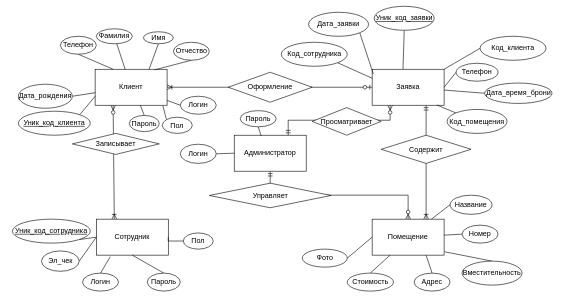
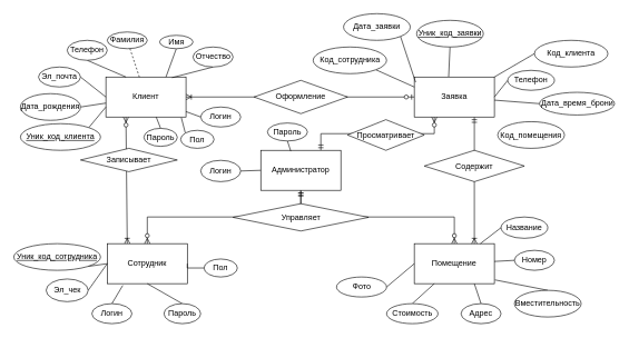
  <mxCell id="0" />
  <mxCell id="1" parent="0" />
  <mxCell id="2" style="rounded=0;orthogonalLoop=1;jettySize=auto;html=1;exitX=0.25;exitY=1;exitDx=0;exitDy=0;entryX=0.25;entryY=0;entryDx=0;entryDy=0;startArrow=ERzeroToMany;startFill=1;endArrow=ERoneToMany;endFill=0;" parent="1" source="4" target="5" edge="1"><mxGeometry relative="1" as="geometry" /></mxCell>
  <mxCell id="3" style="edgeStyle=orthogonalEdgeStyle;rounded=0;orthogonalLoop=1;jettySize=auto;html=1;exitX=1;exitY=0.5;exitDx=0;exitDy=0;startArrow=ERoneToMany;startFill=0;endArrow=ERzeroToOne;endFill=1;" parent="1" source="4" target="12" edge="1"><mxGeometry relative="1" as="geometry" /></mxCell>
  <mxCell id="4" value="Клиент" style="rounded=0;whiteSpace=wrap;html=1;" parent="1" vertex="1"><mxGeometry x="158" y="115" width="120" height="60" as="geometry" /></mxCell>
  <mxCell id="5" value="Сотрудник" style="rounded=0;whiteSpace=wrap;html=1;" parent="1" vertex="1"><mxGeometry x="160" y="365" width="120" height="60" as="geometry" /></mxCell>
  <mxCell id="6" style="edgeStyle=orthogonalEdgeStyle;rounded=0;orthogonalLoop=1;jettySize=auto;html=1;exitX=0.5;exitY=1;exitDx=0;exitDy=0;entryX=0.5;entryY=0;entryDx=0;entryDy=0;startArrow=ERmandOne;startFill=0;endArrow=ERzeroToMany;endFill=1;" parent="1" source="9" target="10" edge="1"><mxGeometry relative="1" as="geometry" /></mxCell>
+ <mxCell id="7" style="edgeStyle=orthogonalEdgeStyle;rounded=0;orthogonalLoop=1;jettySize=auto;html=1;exitX=0.5;exitY=1;exitDx=0;exitDy=0;entryX=0.5;entryY=0;entryDx=0;entryDy=0;startArrow=ERmandOne;startFill=0;endArrow=ERzeroToMany;endFill=1;" parent="1" source="9" target="5" edge="1"><mxGeometry relative="1" as="geometry" /></mxCell>
  <mxCell id="8" style="edgeStyle=orthogonalEdgeStyle;rounded=0;orthogonalLoop=1;jettySize=auto;html=1;exitX=0.75;exitY=0;exitDx=0;exitDy=0;entryX=0.25;entryY=1;entryDx=0;entryDy=0;startArrow=ERmandOne;startFill=0;endArrow=ERzeroToMany;endFill=1;" parent="1" source="9" target="12" edge="1"><mxGeometry relative="1" as="geometry" /></mxCell>
  <mxCell id="9" value="Администратор" style="rounded=0;whiteSpace=wrap;html=1;" parent="1" vertex="1"><mxGeometry x="390" y="225" width="120" height="60" as="geometry" /></mxCell>
  <mxCell id="10" value="Помещение" style="rounded=0;whiteSpace=wrap;html=1;" parent="1" vertex="1"><mxGeometry x="620" y="365" width="120" height="60" as="geometry" /></mxCell>
  <mxCell id="11" style="edgeStyle=orthogonalEdgeStyle;rounded=0;orthogonalLoop=1;jettySize=auto;html=1;exitX=0.75;exitY=1;exitDx=0;exitDy=0;entryX=0.75;entryY=0;entryDx=0;entryDy=0;startArrow=ERmandOne;startFill=0;endArrow=ERoneToMany;endFill=0;" parent="1" source="12" target="10" edge="1"><mxGeometry relative="1" as="geometry" /></mxCell>
  <mxCell id="12" value="Заявка" style="rounded=0;whiteSpace=wrap;html=1;" parent="1" vertex="1"><mxGeometry x="620" y="115" width="120" height="60" as="geometry" /></mxCell>
  <mxCell id="13" value="Содержит" style="rhombus;whiteSpace=wrap;html=1;" parent="1" vertex="1"><mxGeometry x="635" y="225" width="150" height="47" as="geometry" /></mxCell>
  <mxCell id="14" value="Записывает" style="rhombus;whiteSpace=wrap;html=1;" parent="1" vertex="1"><mxGeometry y="222" width="145" height="35" as="geometry" x="120" /></mxCell>
  <mxCell id="15" value="Управляет" style="rhombus;whiteSpace=wrap;html=1;" parent="1" vertex="1"><mxGeometry x="348.5" y="305" width="203" height="41" as="geometry" /></mxCell>
  <mxCell id="16" value="Просматривает" style="rhombus;whiteSpace=wrap;html=1;" parent="1" vertex="1"><mxGeometry x="520" y="179" width="115" height="46" as="geometry" /></mxCell>
  <mxCell id="17" value="Оформление" style="rhombus;whiteSpace=wrap;html=1;" parent="1" vertex="1"><mxGeometry x="380" y="120" width="140" height="50" as="geometry" /></mxCell>
- <mxCell id="18" value="" style="edgeStyle=none;rounded=0;orthogonalLoop=1;jettySize=auto;html=1;startArrow=none;startFill=0;endArrow=none;endFill=0;" parent="1" source="19" target="4" edge="1"><mxGeometry relative="1" as="geometry" /></mxCell>
+ <mxCell id="18" value="" style="edgeStyle=none;rounded=0;orthogonalLoop=1;jettySize=auto;html=1;startArrow=none;startFill=0;endArrow=none;endFill=0;dashed=1;" parent="1" source="19" target="4" edge="1"><mxGeometry relative="1" as="geometry" /></mxCell>
  <mxCell id="19" value="Фамилия" style="ellipse;whiteSpace=wrap;html=1;" parent="1" vertex="1"><mxGeometry x="160" y="47.5" width="60" height="25" as="geometry" /></mxCell>
  <mxCell id="20" style="edgeStyle=none;rounded=0;orthogonalLoop=1;jettySize=auto;html=1;exitX=0.5;exitY=1;exitDx=0;exitDy=0;entryX=0.75;entryY=0;entryDx=0;entryDy=0;startArrow=none;startFill=0;endArrow=none;endFill=0;" parent="1" source="21" target="4" edge="1"><mxGeometry relative="1" as="geometry" /></mxCell>
  <mxCell id="21" value="Имя" style="ellipse;whiteSpace=wrap;html=1;" parent="1" vertex="1"><mxGeometry x="238.5" y="52.5" width="50" height="20" as="geometry" /></mxCell>
  <mxCell id="22" style="edgeStyle=none;rounded=0;orthogonalLoop=1;jettySize=auto;html=1;exitX=0.5;exitY=1;exitDx=0;exitDy=0;entryX=0.825;entryY=0.017;entryDx=0;entryDy=0;entryPerimeter=0;startArrow=none;startFill=0;endArrow=none;endFill=0;" parent="1" source="23" target="4" edge="1"><mxGeometry relative="1" as="geometry" /></mxCell>
  <mxCell id="23" value="Отчество" style="ellipse;whiteSpace=wrap;html=1;" parent="1" vertex="1"><mxGeometry x="288.5" y="70" width="60" height="30" as="geometry" /></mxCell>
  <mxCell id="24" style="edgeStyle=none;rounded=0;orthogonalLoop=1;jettySize=auto;html=1;exitX=0.5;exitY=0;exitDx=0;exitDy=0;entryX=0.5;entryY=1;entryDx=0;entryDy=0;startArrow=none;startFill=0;endArrow=none;endFill=0;" parent="1" source="25" target="5" edge="1"><mxGeometry relative="1" as="geometry" /></mxCell>
  <mxCell id="25" value="Пароль" style="ellipse;whiteSpace=wrap;html=1;" parent="1" vertex="1"><mxGeometry x="245" y="455" width="55" height="30" as="geometry" /></mxCell>
  <mxCell id="26" style="edgeStyle=none;rounded=0;orthogonalLoop=1;jettySize=auto;html=1;exitX=0.5;exitY=0;exitDx=0;exitDy=0;entryX=0.194;entryY=1.043;entryDx=0;entryDy=0;entryPerimeter=0;startArrow=none;startFill=0;endArrow=none;endFill=0;" parent="1" source="27" target="5" edge="1"><mxGeometry relative="1" as="geometry" /></mxCell>
  <mxCell id="27" value="Логин" style="ellipse;whiteSpace=wrap;html=1;" parent="1" vertex="1"><mxGeometry x="137" y="455" width="60" height="30" as="geometry" /></mxCell>
  <mxCell id="28" style="edgeStyle=none;rounded=0;orthogonalLoop=1;jettySize=auto;html=1;exitX=0.5;exitY=1;exitDx=0;exitDy=0;entryX=0.25;entryY=0;entryDx=0;entryDy=0;startArrow=none;startFill=0;endArrow=none;endFill=0;" parent="1" source="29" target="4" edge="1"><mxGeometry relative="1" as="geometry" /></mxCell>
  <mxCell id="29" value="Телефон" style="ellipse;whiteSpace=wrap;html=1;" parent="1" vertex="1"><mxGeometry x="100" y="60" width="60" height="30" as="geometry" /></mxCell>
  <mxCell id="30" style="edgeStyle=none;rounded=0;orthogonalLoop=1;jettySize=auto;html=1;exitX=0;exitY=0.5;exitDx=0;exitDy=0;entryX=1;entryY=0.5;entryDx=0;entryDy=0;startArrow=none;startFill=0;endArrow=none;endFill=0;" parent="1" source="31" target="12" edge="1"><mxGeometry relative="1" as="geometry" /></mxCell>
  <mxCell id="31" value="Телефон" style="ellipse;whiteSpace=wrap;html=1;" parent="1" vertex="1"><mxGeometry x="760" width="70" height="30" as="geometry" y="105" /></mxCell>
  <mxCell id="32" style="edgeStyle=none;rounded=0;orthogonalLoop=1;jettySize=auto;html=1;exitX=0;exitY=0.5;exitDx=0;exitDy=0;startArrow=none;startFill=0;endArrow=none;endFill=0;" parent="1" source="33" target="12" edge="1"><mxGeometry relative="1" as="geometry" /></mxCell>
  <mxCell id="33" value="Дата_время_брони" style="ellipse;whiteSpace=wrap;html=1;" parent="1" vertex="1"><mxGeometry x="807.5" y="138" width="112.5" height="34" as="geometry" /></mxCell>
- <mxCell id="34" style="edgeStyle=none;rounded=0;orthogonalLoop=1;jettySize=auto;html=1;exitX=0;exitY=0;exitDx=0;exitDy=0;entryX=0.9;entryY=0.994;entryDx=0;entryDy=0;entryPerimeter=0;startArrow=none;startFill=0;endArrow=none;endFill=0;" parent="1" source="35" target="12" edge="1"><mxGeometry relative="1" as="geometry" /></mxCell>
  <mxCell id="35" value="Код_помещения" style="ellipse;whiteSpace=wrap;html=1;" parent="1" vertex="1"><mxGeometry x="745" y="182" width="100" height="40" as="geometry" /></mxCell>
  <mxCell id="36" style="edgeStyle=none;rounded=0;orthogonalLoop=1;jettySize=auto;html=1;exitX=0;exitY=0.5;exitDx=0;exitDy=0;startArrow=none;startFill=0;endArrow=none;endFill=0;" parent="1" source="37" target="10" edge="1"><mxGeometry relative="1" as="geometry" /></mxCell>
  <mxCell id="37" value="Название&lt;span style=&quot;font-family: &amp;#34;helvetica&amp;#34; , &amp;#34;arial&amp;#34; , sans-serif ; font-size: 0px ; white-space: nowrap&quot;&gt;%3CmxGraphModel%3E%3Croot%3E%3CmxCell%20id%3D%220%22%2F%3E%3CmxCell%20id%3D%221%22%20parent%3D%220%22%2F%3E%3CmxCell%20id%3D%222%22%20value%3D%22%D0%9D%D0%B0%D0%B7%D0%B2%D0%B0%D0%BD%D0%B8%D0%B5(%D0%BD%D0%BE%D0%BC%D0%B5%D1%80)%22%20style%3D%22ellipse%3BwhiteSpace%3Dwrap%3Bhtml%3D1%3B%22%20vertex%3D%221%22%20parent%3D%221%22%3E%3CmxGeometry%20x%3D%22610%22%20y%3D%2280%22%20width%3D%22100%22%20height%3D%2240%22%20as%3D%22geometry%22%2F%3E%3C%2FmxCell%3E%3C%2Froot%3E%3C%2FmxGraphModel%3E&lt;/span&gt;" style="ellipse;whiteSpace=wrap;html=1;" parent="1" vertex="1"><mxGeometry x="750" y="325" width="70" height="32" as="geometry" /></mxCell>
  <mxCell id="38" style="edgeStyle=none;rounded=0;orthogonalLoop=1;jettySize=auto;html=1;exitX=0;exitY=0.5;exitDx=0;exitDy=0;startArrow=none;startFill=0;endArrow=none;endFill=0;" parent="1" source="39" target="10" edge="1"><mxGeometry relative="1" as="geometry" /></mxCell>
  <mxCell id="39" value="Номер" style="ellipse;whiteSpace=wrap;html=1;" parent="1" vertex="1"><mxGeometry x="770" y="375" width="60" height="30" as="geometry" /></mxCell>
  <mxCell id="40" style="edgeStyle=none;rounded=0;orthogonalLoop=1;jettySize=auto;html=1;exitX=0.5;exitY=0;exitDx=0;exitDy=0;entryX=1.007;entryY=0.906;entryDx=0;entryDy=0;entryPerimeter=0;startArrow=none;startFill=0;endArrow=none;endFill=0;" parent="1" source="41" target="10" edge="1"><mxGeometry relative="1" as="geometry" /></mxCell>
  <mxCell id="41" value="Вместительность" style="ellipse;whiteSpace=wrap;html=1;" parent="1" vertex="1"><mxGeometry x="770" y="435" width="100" height="40" as="geometry" /></mxCell>
  <mxCell id="42" style="edgeStyle=none;rounded=0;orthogonalLoop=1;jettySize=auto;html=1;exitX=0.5;exitY=0;exitDx=0;exitDy=0;entryX=0.25;entryY=1;entryDx=0;entryDy=0;startArrow=none;startFill=0;endArrow=none;endFill=0;" parent="1" source="43" target="10" edge="1"><mxGeometry relative="1" as="geometry" /></mxCell>
  <mxCell id="43" value="Стоимость" style="ellipse;whiteSpace=wrap;html=1;" parent="1" vertex="1"><mxGeometry x="578.5" y="455" width="77" height="30" as="geometry" /></mxCell>
  <mxCell id="44" style="edgeStyle=none;rounded=0;orthogonalLoop=1;jettySize=auto;html=1;exitX=0.5;exitY=0;exitDx=0;exitDy=0;entryX=0.75;entryY=1;entryDx=0;entryDy=0;startArrow=none;startFill=0;endArrow=none;endFill=0;" parent="1" source="45" target="10" edge="1"><mxGeometry relative="1" as="geometry" /></mxCell>
  <mxCell id="45" value="Адрес" style="ellipse;whiteSpace=wrap;html=1;" parent="1" vertex="1"><mxGeometry x="690" y="455" width="60" height="30" as="geometry" /></mxCell>
+ <mxCell id="46" style="edgeStyle=none;rounded=0;orthogonalLoop=1;jettySize=auto;html=1;exitX=1;exitY=0.5;exitDx=0;exitDy=0;entryX=0;entryY=0.5;entryDx=0;entryDy=0;startArrow=none;startFill=0;endArrow=none;endFill=0;" parent="1" source="47" target="4" edge="1"><mxGeometry relative="1" as="geometry" /></mxCell>
+ <mxCell id="47" value="Эл_почта" style="ellipse;whiteSpace=wrap;html=1;" parent="1" vertex="1"><mxGeometry x="57" y="100" width="63" height="30" as="geometry" /></mxCell>
  <mxCell id="48" style="edgeStyle=none;rounded=0;orthogonalLoop=1;jettySize=auto;html=1;exitX=1;exitY=0.5;exitDx=0;exitDy=0;startArrow=none;startFill=0;endArrow=none;endFill=0;" parent="1" source="49" target="4" edge="1"><mxGeometry relative="1" as="geometry" /></mxCell>
  <mxCell id="49" value="Дата_рождения" style="ellipse;whiteSpace=wrap;html=1;" parent="1" vertex="1"><mxGeometry x="30" y="140" width="90" height="40" as="geometry" /></mxCell>
  <mxCell id="50" style="edgeStyle=none;rounded=0;orthogonalLoop=1;jettySize=auto;html=1;exitX=0;exitY=0.5;exitDx=0;exitDy=0;startArrow=none;startFill=0;endArrow=none;endFill=0;" parent="1" source="51" target="4" edge="1"><mxGeometry relative="1" as="geometry" /></mxCell>
  <mxCell id="51" value="Логин" style="ellipse;whiteSpace=wrap;html=1;" parent="1" vertex="1"><mxGeometry x="300" y="160" width="60" height="30" as="geometry" /></mxCell>
  <mxCell id="52" style="edgeStyle=none;rounded=0;orthogonalLoop=1;jettySize=auto;html=1;exitX=0.5;exitY=0;exitDx=0;exitDy=0;entryX=0.628;entryY=1;entryDx=0;entryDy=0;entryPerimeter=0;startArrow=none;startFill=0;endArrow=none;endFill=0;" parent="1" source="53" target="4" edge="1"><mxGeometry relative="1" as="geometry" /></mxCell>
  <mxCell id="53" value="Пароль" style="ellipse;whiteSpace=wrap;html=1;" parent="1" vertex="1"><mxGeometry x="215" y="192" width="50" height="27" as="geometry" /></mxCell>
  <mxCell id="54" style="edgeStyle=none;rounded=0;orthogonalLoop=1;jettySize=auto;html=1;exitX=1;exitY=0.5;exitDx=0;exitDy=0;entryX=0;entryY=0.5;entryDx=0;entryDy=0;startArrow=none;startFill=0;endArrow=none;endFill=0;" parent="1" source="55" target="5" edge="1"><mxGeometry relative="1" as="geometry" /></mxCell>
  <mxCell id="55" value="Эл_чек" style="ellipse;whiteSpace=wrap;html=1;" parent="1" vertex="1"><mxGeometry x="68.5" y="418" width="63" height="34" as="geometry" /></mxCell>
  <mxCell id="56" style="edgeStyle=none;rounded=0;orthogonalLoop=1;jettySize=auto;html=1;exitX=0.5;exitY=1;exitDx=0;exitDy=0;entryX=0.375;entryY=0.024;entryDx=0;entryDy=0;entryPerimeter=0;startArrow=none;startFill=0;endArrow=none;endFill=0;" parent="1" source="57" target="9" edge="1"><mxGeometry relative="1" as="geometry" /></mxCell>
  <mxCell id="57" value="Пароль" style="ellipse;whiteSpace=wrap;html=1;" parent="1" vertex="1"><mxGeometry x="400" y="184" width="60" height="27" as="geometry" /></mxCell>
  <mxCell id="58" style="edgeStyle=none;rounded=0;orthogonalLoop=1;jettySize=auto;html=1;exitX=1;exitY=0.5;exitDx=0;exitDy=0;entryX=0;entryY=0.5;entryDx=0;entryDy=0;startArrow=none;startFill=0;endArrow=none;endFill=0;" parent="1" source="59" target="9" edge="1"><mxGeometry relative="1" as="geometry" /></mxCell>
  <mxCell id="59" value="Логин" style="ellipse;whiteSpace=wrap;html=1;" parent="1" vertex="1"><mxGeometry x="300" y="240" width="60" height="32" as="geometry" /></mxCell>
  <mxCell id="60" style="rounded=0;orthogonalLoop=1;jettySize=auto;html=1;exitX=0.5;exitY=1;exitDx=0;exitDy=0;entryX=0.429;entryY=-0.006;entryDx=0;entryDy=0;entryPerimeter=0;endArrow=none;endFill=0;" parent="1" source="61" target="12" edge="1"><mxGeometry relative="1" as="geometry" /></mxCell>
- <mxCell id="61" value="Уник_код_заявки" style="ellipse;whiteSpace=wrap;html=1;fontStyle=4" parent="1" vertex="1"><mxGeometry x="623.5" y="10" width="100" height="40" as="geometry" /></mxCell>
+ <mxCell id="61" value="Уник_код_заявки" style="ellipse;whiteSpace=wrap;html=1;fontStyle=4" parent="1" vertex="1"><mxGeometry x="623.5" y="30" width="100" height="40" as="geometry" /></mxCell>
  <mxCell id="62" style="rounded=0;orthogonalLoop=1;jettySize=auto;html=1;exitX=1;exitY=0;exitDx=0;exitDy=0;entryX=0;entryY=0.75;entryDx=0;entryDy=0;endArrow=none;endFill=0;" parent="1" source="63" target="4" edge="1"><mxGeometry relative="1" as="geometry" /></mxCell>
  <mxCell id="63" value="Уник_код_клиента" style="ellipse;whiteSpace=wrap;html=1;fontStyle=4" parent="1" vertex="1"><mxGeometry x="30" y="185" width="120" height="40" as="geometry" /></mxCell>
  <mxCell id="64" style="edgeStyle=none;rounded=0;orthogonalLoop=1;jettySize=auto;html=1;exitX=1;exitY=1;exitDx=0;exitDy=0;entryX=0;entryY=0.5;entryDx=0;entryDy=0;endArrow=none;endFill=0;" parent="1" source="65" target="5" edge="1"><mxGeometry relative="1" as="geometry" /></mxCell>
  <mxCell id="65" value="Уник_код_сотрудника" style="ellipse;whiteSpace=wrap;html=1;fontStyle=4" parent="1" vertex="1"><mxGeometry x="20" y="365" width="130" height="40" as="geometry" /></mxCell>
  <mxCell id="66" style="rounded=0;orthogonalLoop=1;jettySize=auto;html=1;exitX=1;exitY=1;exitDx=0;exitDy=0;entryX=0.017;entryY=0.133;entryDx=0;entryDy=0;entryPerimeter=0;endArrow=none;endFill=0;" parent="1" source="67" target="12" edge="1"><mxGeometry relative="1" as="geometry" /></mxCell>
  <mxCell id="67" value="Дата_заявки" style="ellipse;whiteSpace=wrap;html=1;" parent="1" vertex="1"><mxGeometry x="514" y="20" width="100" height="40" as="geometry" /></mxCell>
  <mxCell id="68" style="rounded=0;orthogonalLoop=1;jettySize=auto;html=1;exitX=0;exitY=0.5;exitDx=0;exitDy=0;entryX=1;entryY=0;entryDx=0;entryDy=0;endArrow=none;endFill=0;" parent="1" source="69" target="12" edge="1"><mxGeometry relative="1" as="geometry" /></mxCell>
  <mxCell id="69" value="Код_клиента" style="ellipse;whiteSpace=wrap;html=1;" parent="1" vertex="1"><mxGeometry x="800" y="60" width="110" height="40" as="geometry" /></mxCell>
  <mxCell id="70" style="rounded=0;orthogonalLoop=1;jettySize=auto;html=1;exitX=1;exitY=0.5;exitDx=0;exitDy=0;entryX=0;entryY=0.5;entryDx=0;entryDy=0;endArrow=none;endFill=0;" parent="1" source="71" target="10" edge="1"><mxGeometry relative="1" as="geometry" /></mxCell>
  <mxCell id="71" value="Фото" style="ellipse;whiteSpace=wrap;html=1;" parent="1" vertex="1"><mxGeometry x="503.5" y="415" width="75" height="30" as="geometry" /></mxCell>
  <mxCell id="72" style="rounded=0;orthogonalLoop=1;jettySize=auto;html=1;exitX=0;exitY=0;exitDx=0;exitDy=0;entryX=0.942;entryY=1.017;entryDx=0;entryDy=0;entryPerimeter=0;endArrow=none;endFill=0;" parent="1" source="73" target="4" edge="1"><mxGeometry relative="1" as="geometry" /></mxCell>
  <mxCell id="73" value="Пол" style="ellipse;whiteSpace=wrap;html=1;" parent="1" vertex="1"><mxGeometry x="270" y="195" width="50" height="27" as="geometry" /></mxCell>
  <mxCell id="74" style="edgeStyle=orthogonalEdgeStyle;rounded=0;orthogonalLoop=1;jettySize=auto;html=1;exitX=0;exitY=0.5;exitDx=0;exitDy=0;entryX=1;entryY=0.5;entryDx=0;entryDy=0;endArrow=none;endFill=0;" parent="1" source="75" target="5" edge="1"><mxGeometry relative="1" as="geometry" /></mxCell>
  <mxCell id="75" value="Пол" style="ellipse;whiteSpace=wrap;html=1;" parent="1" vertex="1"><mxGeometry x="305" y="388" width="50" height="27" as="geometry" /></mxCell>
  <mxCell id="76" style="rounded=0;orthogonalLoop=1;jettySize=auto;html=1;exitX=1;exitY=1;exitDx=0;exitDy=0;entryX=0;entryY=0.25;entryDx=0;entryDy=0;endArrow=none;endFill=0;" parent="1" source="77" target="12" edge="1"><mxGeometry relative="1" as="geometry" /></mxCell>
  <mxCell id="77" value="Код_сотрудника" style="ellipse;whiteSpace=wrap;html=1;" parent="1" vertex="1"><mxGeometry x="468.5" y="70" width="110" height="40" as="geometry" /></mxCell>
